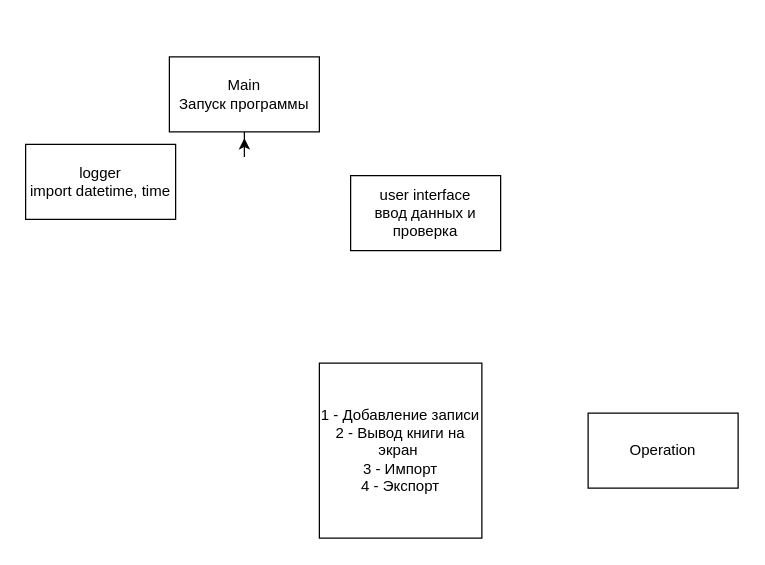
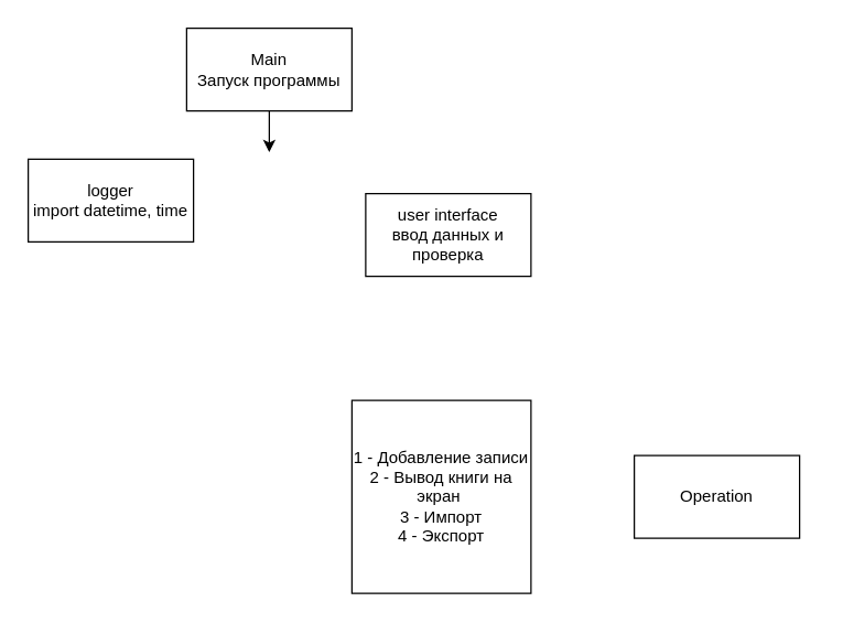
  <mxCell id="0" />
  <mxCell id="1" parent="0" />
  <mxCell id="2" style="edgeStyle=orthogonalEdgeStyle;rounded=0;orthogonalLoop=1;jettySize=auto;html=1;" edge="1" parent="1" source="3"><mxGeometry relative="1" as="geometry"><mxPoint x="195" y="110" as="targetPoint" /></mxGeometry></mxCell>
- <mxCell id="3" value="Main&lt;br&gt;Запуск программы" style="rounded=0;whiteSpace=wrap;html=1;" parent="1" vertex="1"><mxGeometry x="135" y="45" width="120" height="60" as="geometry" /></mxCell>
+ <mxCell id="3" value="Main&lt;br&gt;Запуск программы" style="rounded=0;whiteSpace=wrap;html=1;" parent="1" vertex="1"><mxGeometry x="135" y="20" width="120" height="60" as="geometry" /></mxCell>
  <mxCell id="4" value="logger&lt;br&gt;import datetime, time" style="rounded=0;whiteSpace=wrap;html=1;" parent="1" vertex="1"><mxGeometry x="20" y="115" width="120" height="60" as="geometry" /></mxCell>
- <mxCell id="5" value="user interface&lt;br&gt;ввод данных и проверка&lt;br&gt;" style="rounded=0;whiteSpace=wrap;html=1;" parent="1" vertex="1"><mxGeometry x="280" y="140" width="120" height="60" as="geometry" /></mxCell>
+ <mxCell id="5" value="user interface&lt;br&gt;ввод данных и проверка&lt;br&gt;" style="rounded=0;whiteSpace=wrap;html=1;" parent="1" vertex="1"><mxGeometry x="265" y="140" width="120" height="60" as="geometry" /></mxCell>
  <mxCell id="6" value="1 - Добавление записи&lt;br&gt;2 - Вывод книги на экран&amp;nbsp;&lt;br&gt;3 - Импорт&lt;br&gt;4 - Экспорт" style="rounded=0;whiteSpace=wrap;html=1;" parent="1" vertex="1"><mxGeometry x="255" y="290" width="130" height="140" as="geometry" /></mxCell>
- <mxCell id="7" value="Operation" style="rounded=0;whiteSpace=wrap;html=1;" parent="1" vertex="1"><mxGeometry x="470" y="330" width="120" height="60" as="geometry" /></mxCell>
+ <mxCell id="7" value="Operation" style="rounded=0;whiteSpace=wrap;html=1;" parent="1" vertex="1"><mxGeometry x="460" y="330" width="120" height="60" as="geometry" /></mxCell>
